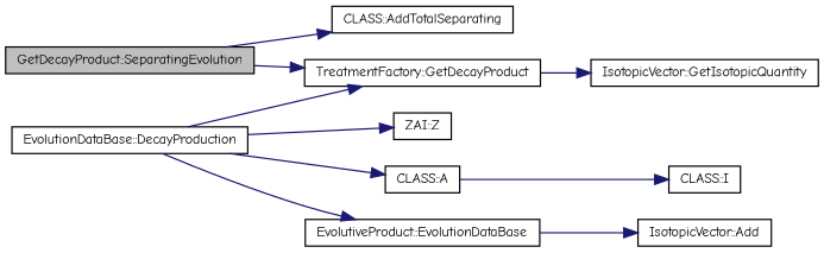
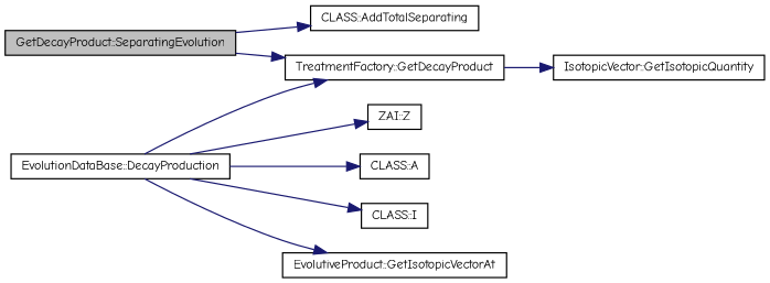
  digraph {
    fontname="Comic Neue"
    rankdir=LR
    node [color=black fillcolor=white fontname="Comic Neue" fontsize=10 shape=record style=filled]
    edge [color=midnightblue fontname="Comic Neue" fontsize=10 labelfontname=Helvetica labelfontsize=10 style=solid]
    n1 [fillcolor=grey75 fontcolor=black height=0.2 label="GetDecayProduct::SeparatingEvolution" width=0.4]
    n2 [height=0.2 label="TreatmentFactory::GetDecayProduct" width=0.4]
    n3 [height=0.2 label="CLASS::AddTotalSeparating" width=0.4]
    n4 [height=0.2 label="IsotopicVector::GetIsotopicQuantity" width=0.4]
    n5 [height=0.2 label="EvolutionDataBase::DecayProduction" width=0.4]
    n6 [height=0.2 label="ZAI::Z" width=0.4]
    n7 [height=0.2 label="CLASS::A" width=0.4]
    n8 [height=0.2 label="CLASS::I" width=0.4]
-   n9 [height=0.2 label="EvolutiveProduct::EvolutionDataBase" width=0.4]
-   n10 [height=0.2 label="IsotopicVector::Add" width=0.4]
+   n9 [height=0.2 label="EvolutiveProduct::GetIsotopicVectorAt" width=0.4]
    n1 -> n2
    n1 -> n3
    n2 -> n4
    n5 -> n2
    n5 -> n6
    n5 -> n7
-   n7 -> n8
+   n5 -> n8
    n5 -> n9
-   n9 -> n10
  }
